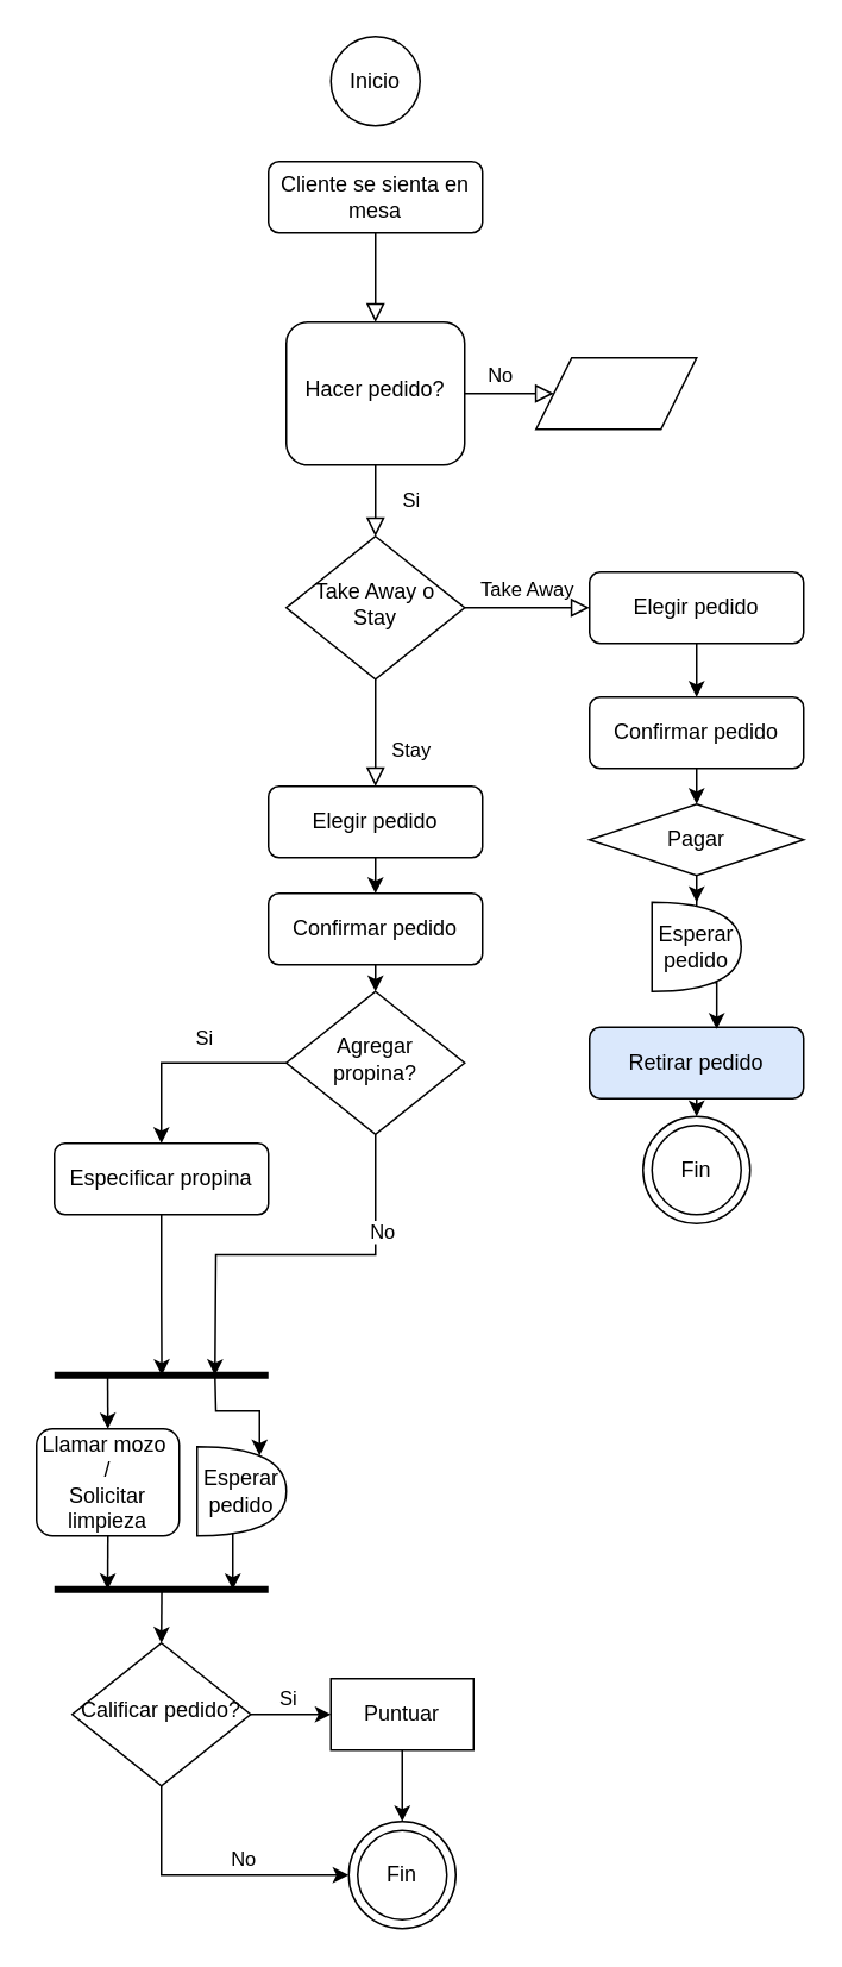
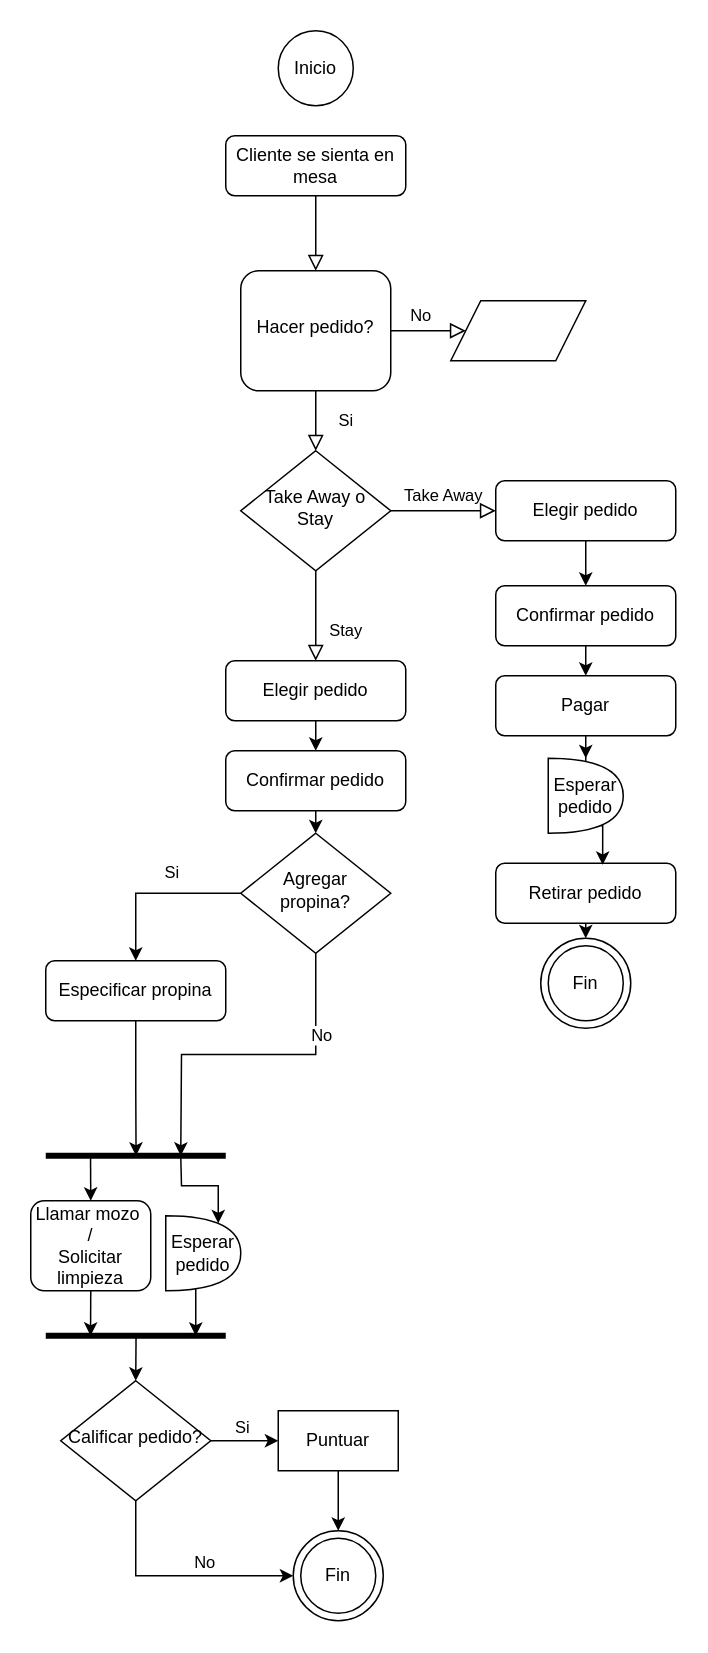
  <mxCell id="0" />
  <mxCell id="1" parent="0" />
  <mxCell id="2" value="" style="rounded=0;html=1;jettySize=auto;orthogonalLoop=1;fontSize=11;endArrow=block;endFill=0;endSize=8;strokeWidth=1;shadow=0;labelBackgroundColor=none;edgeStyle=orthogonalEdgeStyle;" parent="1" source="3" target="6" edge="1"><mxGeometry relative="1" as="geometry" /></mxCell>
  <mxCell id="3" value="Cliente se sienta en mesa" style="rounded=1;whiteSpace=wrap;html=1;fontSize=12;glass=0;strokeWidth=1;shadow=0;" parent="1" vertex="1"><mxGeometry x="150" y="90" width="120" height="40" as="geometry" /></mxCell>
  <mxCell id="4" value="Si" style="rounded=0;html=1;jettySize=auto;orthogonalLoop=1;fontSize=11;endArrow=block;endFill=0;endSize=8;strokeWidth=1;shadow=0;labelBackgroundColor=none;edgeStyle=orthogonalEdgeStyle;" parent="1" source="6" target="9" edge="1"><mxGeometry y="20" relative="1" as="geometry"><mxPoint as="offset" /></mxGeometry></mxCell>
  <mxCell id="5" value="No" style="edgeStyle=orthogonalEdgeStyle;rounded=0;html=1;jettySize=auto;orthogonalLoop=1;fontSize=11;endArrow=block;endFill=0;endSize=8;strokeWidth=1;shadow=0;labelBackgroundColor=none;" parent="1" source="6" edge="1"><mxGeometry x="-0.207" y="10" relative="1" as="geometry"><mxPoint as="offset" /><mxPoint x="310" y="220" as="targetPoint" /></mxGeometry></mxCell>
  <mxCell id="6" value="Hacer pedido?" style="whiteSpace=wrap;html=1;shadow=0;fontFamily=Helvetica;fontSize=12;align=center;strokeWidth=1;spacing=6;spacingTop=-4;rounded=1;" parent="1" vertex="1"><mxGeometry x="160" y="180" width="100" height="80" as="geometry" /></mxCell>
  <mxCell id="7" value="Stay" style="rounded=0;html=1;jettySize=auto;orthogonalLoop=1;fontSize=11;endArrow=block;endFill=0;endSize=8;strokeWidth=1;shadow=0;labelBackgroundColor=none;edgeStyle=orthogonalEdgeStyle;" parent="1" source="9" target="11" edge="1"><mxGeometry x="0.333" y="20" relative="1" as="geometry"><mxPoint as="offset" /></mxGeometry></mxCell>
  <mxCell id="8" value="Take Away" style="edgeStyle=orthogonalEdgeStyle;rounded=0;html=1;jettySize=auto;orthogonalLoop=1;fontSize=11;endArrow=block;endFill=0;endSize=8;strokeWidth=1;shadow=0;labelBackgroundColor=none;" parent="1" source="9" target="13" edge="1"><mxGeometry y="10" relative="1" as="geometry"><mxPoint as="offset" /></mxGeometry></mxCell>
  <mxCell id="9" value="Take Away o&lt;div&gt;Stay&lt;/div&gt;" style="rhombus;whiteSpace=wrap;html=1;shadow=0;fontFamily=Helvetica;fontSize=12;align=center;strokeWidth=1;spacing=6;spacingTop=-4;" parent="1" vertex="1"><mxGeometry x="160" y="300" width="100" height="80" as="geometry" /></mxCell>
  <mxCell id="10" style="edgeStyle=orthogonalEdgeStyle;rounded=0;orthogonalLoop=1;jettySize=auto;html=1;exitX=0.5;exitY=1;exitDx=0;exitDy=0;entryX=0.5;entryY=0;entryDx=0;entryDy=0;" edge="1" parent="1" source="11" target="22"><mxGeometry relative="1" as="geometry" /></mxCell>
  <mxCell id="11" value="Elegir pedido" style="rounded=1;whiteSpace=wrap;html=1;fontSize=12;glass=0;strokeWidth=1;shadow=0;" parent="1" vertex="1"><mxGeometry x="150" y="440" width="120" height="40" as="geometry" /></mxCell>
  <mxCell id="12" style="edgeStyle=orthogonalEdgeStyle;rounded=0;orthogonalLoop=1;jettySize=auto;html=1;exitX=0.5;exitY=1;exitDx=0;exitDy=0;entryX=0.5;entryY=0;entryDx=0;entryDy=0;" edge="1" parent="1" source="13" target="15"><mxGeometry relative="1" as="geometry" /></mxCell>
  <mxCell id="13" value="Elegir pedido" style="rounded=1;whiteSpace=wrap;html=1;fontSize=12;glass=0;strokeWidth=1;shadow=0;" parent="1" vertex="1"><mxGeometry x="330" y="320" width="120" height="40" as="geometry" /></mxCell>
  <mxCell id="14" style="edgeStyle=orthogonalEdgeStyle;rounded=0;orthogonalLoop=1;jettySize=auto;html=1;exitX=0.5;exitY=1;exitDx=0;exitDy=0;entryX=0.5;entryY=0;entryDx=0;entryDy=0;" edge="1" parent="1" source="15" target="17"><mxGeometry relative="1" as="geometry" /></mxCell>
  <mxCell id="15" value="Confirmar pedido" style="rounded=1;whiteSpace=wrap;html=1;fontSize=12;glass=0;strokeWidth=1;shadow=0;" vertex="1" parent="1"><mxGeometry x="330" y="390" width="120" height="40" as="geometry" /></mxCell>
  <mxCell id="16" style="edgeStyle=orthogonalEdgeStyle;rounded=0;orthogonalLoop=1;jettySize=auto;html=1;exitX=0.5;exitY=1;exitDx=0;exitDy=0;" edge="1" parent="1" source="17" target="30"><mxGeometry relative="1" as="geometry" /></mxCell>
- <mxCell id="17" value="Pagar" style="rhombus;whiteSpace=wrap;html=1;fontSize=12;glass=0;strokeWidth=1;shadow=0;" vertex="1" parent="1"><mxGeometry x="330" y="450" width="120" height="40" as="geometry" /></mxCell>
+ <mxCell id="17" value="Pagar" style="rounded=1;whiteSpace=wrap;html=1;fontSize=12;glass=0;strokeWidth=1;shadow=0;" vertex="1" parent="1"><mxGeometry x="330" y="450" width="120" height="40" as="geometry" /></mxCell>
  <mxCell id="18" style="edgeStyle=orthogonalEdgeStyle;rounded=0;orthogonalLoop=1;jettySize=auto;html=1;exitX=0.5;exitY=1;exitDx=0;exitDy=0;entryX=0.5;entryY=0;entryDx=0;entryDy=0;" edge="1" parent="1" source="19" target="50"><mxGeometry relative="1" as="geometry" /></mxCell>
- <mxCell id="19" value="Retirar pedido" style="rounded=1;whiteSpace=wrap;html=1;fontSize=12;glass=0;strokeWidth=1;shadow=0;fillColor=#dae8fc;" vertex="1" parent="1"><mxGeometry x="330" y="575" width="120" height="40" as="geometry" /></mxCell>
+ <mxCell id="19" value="Retirar pedido" style="rounded=1;whiteSpace=wrap;html=1;fontSize=12;glass=0;strokeWidth=1;shadow=0;" vertex="1" parent="1"><mxGeometry x="330" y="575" width="120" height="40" as="geometry" /></mxCell>
  <mxCell id="20" value="Inicio" style="ellipse;whiteSpace=wrap;html=1;aspect=fixed;" vertex="1" parent="1"><mxGeometry x="185" y="20" width="50" height="50" as="geometry" /></mxCell>
  <mxCell id="21" style="edgeStyle=orthogonalEdgeStyle;rounded=0;orthogonalLoop=1;jettySize=auto;html=1;exitX=0.5;exitY=1;exitDx=0;exitDy=0;entryX=0.5;entryY=0;entryDx=0;entryDy=0;" edge="1" parent="1" source="22" target="27"><mxGeometry relative="1" as="geometry" /></mxCell>
  <mxCell id="22" value="Confirmar pedido" style="rounded=1;whiteSpace=wrap;html=1;fontSize=12;glass=0;strokeWidth=1;shadow=0;" vertex="1" parent="1"><mxGeometry x="150" y="500" width="120" height="40" as="geometry" /></mxCell>
  <mxCell id="23" style="edgeStyle=orthogonalEdgeStyle;rounded=0;orthogonalLoop=1;jettySize=auto;html=1;exitX=0;exitY=0.5;exitDx=0;exitDy=0;entryX=0.5;entryY=0;entryDx=0;entryDy=0;" edge="1" parent="1" source="27" target="29"><mxGeometry relative="1" as="geometry" /></mxCell>
  <mxCell id="24" value="Si" style="edgeLabel;html=1;align=center;verticalAlign=middle;resizable=0;points=[];" vertex="1" connectable="0" parent="23"><mxGeometry x="-0.128" y="-1" relative="1" as="geometry"><mxPoint x="3" y="-14" as="offset" /></mxGeometry></mxCell>
  <mxCell id="25" style="edgeStyle=orthogonalEdgeStyle;rounded=0;orthogonalLoop=1;jettySize=auto;html=1;exitX=0.5;exitY=1;exitDx=0;exitDy=0;" edge="1" parent="1" source="27"><mxGeometry relative="1" as="geometry"><mxPoint x="120" y="770" as="targetPoint" /></mxGeometry></mxCell>
  <mxCell id="26" value="No" style="edgeLabel;html=1;align=center;verticalAlign=middle;resizable=0;points=[];" vertex="1" connectable="0" parent="25"><mxGeometry x="-0.338" relative="1" as="geometry"><mxPoint x="10" y="-13" as="offset" /></mxGeometry></mxCell>
  <mxCell id="27" value="Agregar propina?" style="rhombus;whiteSpace=wrap;html=1;shadow=0;fontFamily=Helvetica;fontSize=12;align=center;strokeWidth=1;spacing=6;spacingTop=-4;" vertex="1" parent="1"><mxGeometry x="160" y="555" width="100" height="80" as="geometry" /></mxCell>
  <mxCell id="28" style="edgeStyle=orthogonalEdgeStyle;rounded=0;orthogonalLoop=1;jettySize=auto;html=1;exitX=0.5;exitY=1;exitDx=0;exitDy=0;" edge="1" parent="1" source="29"><mxGeometry relative="1" as="geometry"><mxPoint x="90.207" y="770" as="targetPoint" /></mxGeometry></mxCell>
  <mxCell id="29" value="Especificar propina" style="rounded=1;whiteSpace=wrap;html=1;fontSize=12;glass=0;strokeWidth=1;shadow=0;" vertex="1" parent="1"><mxGeometry x="30" y="640" width="120" height="40" as="geometry" /></mxCell>
  <mxCell id="30" value="Esperar pedido" style="shape=or;whiteSpace=wrap;html=1;" vertex="1" parent="1"><mxGeometry x="365" y="505" width="50" height="50" as="geometry" /></mxCell>
  <mxCell id="31" style="edgeStyle=orthogonalEdgeStyle;rounded=0;orthogonalLoop=1;jettySize=auto;html=1;exitX=0.7;exitY=0.9;exitDx=0;exitDy=0;exitPerimeter=0;entryX=0.594;entryY=0.027;entryDx=0;entryDy=0;entryPerimeter=0;" edge="1" parent="1" source="30" target="19"><mxGeometry relative="1" as="geometry" /></mxCell>
  <mxCell id="32" value="" style="shape=parallelogram;perimeter=parallelogramPerimeter;whiteSpace=wrap;html=1;fixedSize=1;" vertex="1" parent="1"><mxGeometry x="300" y="200" width="90" height="40" as="geometry" /></mxCell>
  <mxCell id="33" value="" style="endArrow=none;html=1;rounded=0;strokeWidth=4;" edge="1" parent="1"><mxGeometry width="50" height="50" relative="1" as="geometry"><mxPoint x="30" y="770" as="sourcePoint" /><mxPoint x="150" y="770" as="targetPoint" /></mxGeometry></mxCell>
  <mxCell id="34" style="edgeStyle=orthogonalEdgeStyle;rounded=0;orthogonalLoop=1;jettySize=auto;html=1;exitX=0.5;exitY=0;exitDx=0;exitDy=0;endArrow=none;startFill=1;startArrow=classic;" edge="1" parent="1" source="36"><mxGeometry relative="1" as="geometry"><mxPoint x="59.862" y="770" as="targetPoint" /></mxGeometry></mxCell>
  <mxCell id="35" style="edgeStyle=orthogonalEdgeStyle;rounded=0;orthogonalLoop=1;jettySize=auto;html=1;exitX=0.5;exitY=1;exitDx=0;exitDy=0;" edge="1" parent="1" source="36"><mxGeometry relative="1" as="geometry"><mxPoint x="59.862" y="890" as="targetPoint" /></mxGeometry></mxCell>
  <mxCell id="36" value="Llamar mozo&amp;nbsp;&lt;div&gt;/&lt;br&gt;&lt;div&gt;Solicitar limpieza&lt;/div&gt;&lt;/div&gt;" style="rounded=1;whiteSpace=wrap;html=1;fontSize=12;glass=0;strokeWidth=1;shadow=0;" vertex="1" parent="1"><mxGeometry x="20" y="800" width="80" height="60" as="geometry" /></mxCell>
  <mxCell id="37" style="rounded=0;orthogonalLoop=1;jettySize=auto;html=1;exitX=0.7;exitY=0.1;exitDx=0;exitDy=0;exitPerimeter=0;edgeStyle=orthogonalEdgeStyle;endArrow=none;startFill=1;startArrow=classic;" edge="1" parent="1" source="39"><mxGeometry relative="1" as="geometry"><mxPoint x="120" y="770" as="targetPoint" /></mxGeometry></mxCell>
  <mxCell id="38" style="edgeStyle=orthogonalEdgeStyle;rounded=0;orthogonalLoop=1;jettySize=auto;html=1;exitX=0.7;exitY=0.9;exitDx=0;exitDy=0;exitPerimeter=0;" edge="1" parent="1" source="39"><mxGeometry relative="1" as="geometry"><mxPoint x="130" y="890" as="targetPoint" /></mxGeometry></mxCell>
  <mxCell id="39" value="Esperar pedido" style="shape=or;whiteSpace=wrap;html=1;" vertex="1" parent="1"><mxGeometry x="110" y="810" width="50" height="50" as="geometry" /></mxCell>
  <mxCell id="40" value="" style="endArrow=none;html=1;rounded=0;strokeWidth=4;" edge="1" parent="1"><mxGeometry width="50" height="50" relative="1" as="geometry"><mxPoint x="30" y="890" as="sourcePoint" /><mxPoint x="150" y="890" as="targetPoint" /></mxGeometry></mxCell>
  <mxCell id="41" style="edgeStyle=orthogonalEdgeStyle;rounded=0;orthogonalLoop=1;jettySize=auto;html=1;exitX=0.5;exitY=0;exitDx=0;exitDy=0;startArrow=classic;startFill=1;endArrow=none;" edge="1" parent="1" source="46"><mxGeometry relative="1" as="geometry"><mxPoint x="90.207" y="890" as="targetPoint" /></mxGeometry></mxCell>
  <mxCell id="42" style="edgeStyle=orthogonalEdgeStyle;rounded=0;orthogonalLoop=1;jettySize=auto;html=1;exitX=1;exitY=0.5;exitDx=0;exitDy=0;entryX=0;entryY=0.5;entryDx=0;entryDy=0;" edge="1" parent="1" source="46" target="48"><mxGeometry relative="1" as="geometry" /></mxCell>
  <mxCell id="43" value="Si" style="edgeLabel;html=1;align=center;verticalAlign=middle;resizable=0;points=[];" vertex="1" connectable="0" parent="42"><mxGeometry x="-0.228" y="-1" relative="1" as="geometry"><mxPoint x="3" y="-11" as="offset" /></mxGeometry></mxCell>
  <mxCell id="44" style="edgeStyle=orthogonalEdgeStyle;rounded=0;orthogonalLoop=1;jettySize=auto;html=1;exitX=0.5;exitY=1;exitDx=0;exitDy=0;entryX=0;entryY=0.5;entryDx=0;entryDy=0;" edge="1" parent="1" source="46" target="53"><mxGeometry relative="1" as="geometry" /></mxCell>
  <mxCell id="45" value="No" style="edgeLabel;html=1;align=center;verticalAlign=middle;resizable=0;points=[];" vertex="1" connectable="0" parent="44"><mxGeometry x="0.093" y="3" relative="1" as="geometry"><mxPoint x="10" y="-7" as="offset" /></mxGeometry></mxCell>
  <mxCell id="46" value="Calificar pedido?" style="rhombus;whiteSpace=wrap;html=1;shadow=0;fontFamily=Helvetica;fontSize=12;align=center;strokeWidth=1;spacing=6;spacingTop=-4;" vertex="1" parent="1"><mxGeometry x="40" y="920" width="100" height="80" as="geometry" /></mxCell>
  <mxCell id="47" style="edgeStyle=orthogonalEdgeStyle;rounded=0;orthogonalLoop=1;jettySize=auto;html=1;exitX=0.5;exitY=1;exitDx=0;exitDy=0;entryX=0.5;entryY=0;entryDx=0;entryDy=0;" edge="1" parent="1" source="48" target="53"><mxGeometry relative="1" as="geometry" /></mxCell>
  <mxCell id="48" value="Puntuar" style="whiteSpace=wrap;html=1;fontSize=12;glass=0;strokeWidth=1;shadow=0;rounded=0;" vertex="1" parent="1"><mxGeometry x="185" y="940" width="80" height="40" as="geometry" /></mxCell>
  <mxCell id="49" value="" style="group" vertex="1" connectable="0" parent="1"><mxGeometry x="360" y="625" width="60" height="60" as="geometry" /></mxCell>
  <mxCell id="50" value="" style="ellipse;whiteSpace=wrap;html=1;aspect=fixed;fillStyle=auto;" vertex="1" parent="49"><mxGeometry width="60" height="60" as="geometry" /></mxCell>
  <mxCell id="51" value="Fin" style="ellipse;whiteSpace=wrap;html=1;aspect=fixed;fillStyle=auto;" vertex="1" parent="49"><mxGeometry x="5" y="5" width="50" height="50" as="geometry" /></mxCell>
  <mxCell id="52" value="" style="group" vertex="1" connectable="0" parent="1"><mxGeometry x="195" y="1020" width="60" height="60" as="geometry" /></mxCell>
  <mxCell id="53" value="" style="ellipse;whiteSpace=wrap;html=1;aspect=fixed;fillStyle=auto;" vertex="1" parent="52"><mxGeometry width="60" height="60" as="geometry" /></mxCell>
  <mxCell id="54" value="Fin" style="ellipse;whiteSpace=wrap;html=1;aspect=fixed;fillStyle=auto;" vertex="1" parent="52"><mxGeometry x="5" y="5" width="50" height="50" as="geometry" /></mxCell>
